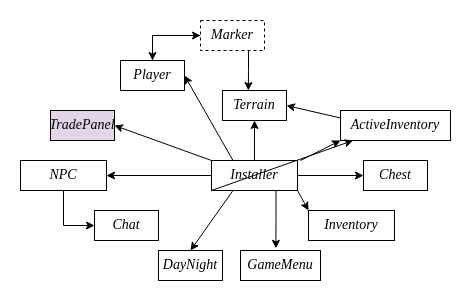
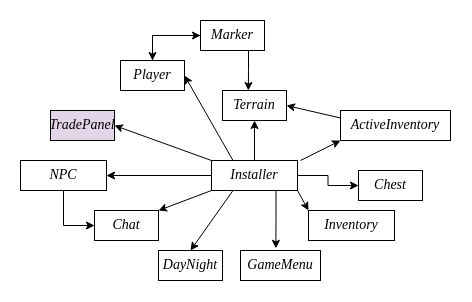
  <mxCell id="0" />
  <mxCell id="1" parent="0" />
  <mxCell id="2" style="edgeStyle=orthogonalEdgeStyle;rounded=0;orthogonalLoop=1;jettySize=auto;html=1;exitX=0;exitY=0.5;exitDx=0;exitDy=0;entryX=1;entryY=0.5;entryDx=0;entryDy=0;" edge="1" parent="1" source="5" target="7"><mxGeometry relative="1" as="geometry" /></mxCell>
  <mxCell id="3" style="edgeStyle=orthogonalEdgeStyle;rounded=0;orthogonalLoop=1;jettySize=auto;html=1;exitX=0.5;exitY=0;exitDx=0;exitDy=0;entryX=0.5;entryY=1;entryDx=0;entryDy=0;" edge="1" parent="1" source="5" target="11"><mxGeometry relative="1" as="geometry" /></mxCell>
  <mxCell id="4" style="edgeStyle=orthogonalEdgeStyle;rounded=0;orthogonalLoop=1;jettySize=auto;html=1;exitX=1;exitY=0.5;exitDx=0;exitDy=0;entryX=0;entryY=0.5;entryDx=0;entryDy=0;" edge="1" parent="1" source="5" target="10"><mxGeometry relative="1" as="geometry" /></mxCell>
  <mxCell id="5" value="Installer" style="rounded=0;whiteSpace=wrap;html=1;fontSize=14;fontFamily=Times New Roman;fontStyle=2" vertex="1" parent="1"><mxGeometry x="211" y="160" width="86" height="30" as="geometry" /></mxCell>
  <mxCell id="6" style="edgeStyle=orthogonalEdgeStyle;rounded=0;orthogonalLoop=1;jettySize=auto;html=1;exitX=0.5;exitY=1;exitDx=0;exitDy=0;entryX=0;entryY=0.5;entryDx=0;entryDy=0;" edge="1" parent="1" source="7" target="12"><mxGeometry relative="1" as="geometry" /></mxCell>
  <mxCell id="7" value="NPC" style="rounded=0;whiteSpace=wrap;html=1;fontSize=14;fontFamily=Times New Roman;fontStyle=2" vertex="1" parent="1"><mxGeometry x="20" y="160" width="86" height="30" as="geometry" /></mxCell>
  <mxCell id="8" value="Inventory" style="rounded=0;whiteSpace=wrap;html=1;fontSize=14;fontFamily=Times New Roman;fontStyle=2" vertex="1" parent="1"><mxGeometry x="308" y="210" width="86" height="30" as="geometry" /></mxCell>
  <mxCell id="9" value="ActiveInventory" style="rounded=0;whiteSpace=wrap;html=1;fontSize=14;fontFamily=Times New Roman;fontStyle=2" vertex="1" parent="1"><mxGeometry x="340" y="110" width="110" height="30" as="geometry" /></mxCell>
- <mxCell id="10" value="Chest" style="rounded=0;whiteSpace=wrap;html=1;fontSize=14;fontFamily=Times New Roman;fontStyle=2" vertex="1" parent="1"><mxGeometry x="363" y="160" width="64" height="30" as="geometry" /></mxCell>
+ <mxCell id="10" value="Chest" style="rounded=0;whiteSpace=wrap;html=1;fontSize=14;fontFamily=Times New Roman;fontStyle=2" vertex="1" parent="1"><mxGeometry x="358" y="170" width="64" height="30" as="geometry" /></mxCell>
  <mxCell id="11" value="Terrain" style="rounded=0;whiteSpace=wrap;html=1;fontSize=14;fontFamily=Times New Roman;fontStyle=2" vertex="1" parent="1"><mxGeometry x="222" y="90" width="64" height="30" as="geometry" /></mxCell>
  <mxCell id="12" value="Chat" style="rounded=0;whiteSpace=wrap;html=1;fontSize=14;fontFamily=Times New Roman;fontStyle=2" vertex="1" parent="1"><mxGeometry x="94" y="210" width="64" height="30" as="geometry" /></mxCell>
  <mxCell id="13" value="GameMenu" style="rounded=0;whiteSpace=wrap;html=1;fontSize=14;fontFamily=Times New Roman;fontStyle=2" vertex="1" parent="1"><mxGeometry x="240" y="250" width="80" height="30" as="geometry" /></mxCell>
  <mxCell id="14" value="DayNight" style="rounded=0;whiteSpace=wrap;html=1;fontSize=14;fontFamily=Times New Roman;fontStyle=2" vertex="1" parent="1"><mxGeometry x="158" y="250" width="64" height="30" as="geometry" /></mxCell>
  <mxCell id="15" value="" style="endArrow=classic;html=1;rounded=0;entryX=0;entryY=1;entryDx=0;entryDy=0;" edge="1" parent="1" target="9"><mxGeometry width="50" height="50" relative="1" as="geometry"><mxPoint x="300" y="160" as="sourcePoint" /><mxPoint x="360" y="120" as="targetPoint" /></mxGeometry></mxCell>
  <mxCell id="16" value="" style="endArrow=classic;html=1;rounded=0;entryX=0;entryY=0;entryDx=0;entryDy=0;exitX=1;exitY=1;exitDx=0;exitDy=0;" edge="1" parent="1" source="5" target="8"><mxGeometry width="50" height="50" relative="1" as="geometry"><mxPoint x="240" y="260" as="sourcePoint" /><mxPoint x="290" y="210" as="targetPoint" /></mxGeometry></mxCell>
  <mxCell id="17" value="" style="endArrow=classic;html=1;rounded=0;entryX=1;entryY=0.5;entryDx=0;entryDy=0;exitX=0;exitY=0.25;exitDx=0;exitDy=0;" edge="1" parent="1" source="9" target="11"><mxGeometry width="50" height="50" relative="1" as="geometry"><mxPoint x="240" y="260" as="sourcePoint" /><mxPoint x="290" y="210" as="targetPoint" /></mxGeometry></mxCell>
  <mxCell id="18" value="TradePanel" style="rounded=0;whiteSpace=wrap;html=1;fontSize=14;fontFamily=Times New Roman;fontStyle=2;fillColor=#e1d5e7;" vertex="1" parent="1"><mxGeometry x="50" y="110" width="64" height="30" as="geometry" /></mxCell>
  <mxCell id="19" value="" style="endArrow=classic;html=1;rounded=0;entryX=1;entryY=0.5;entryDx=0;entryDy=0;exitX=0;exitY=0;exitDx=0;exitDy=0;" edge="1" parent="1" source="5" target="18"><mxGeometry width="50" height="50" relative="1" as="geometry"><mxPoint x="240" y="260" as="sourcePoint" /><mxPoint x="290" y="210" as="targetPoint" /></mxGeometry></mxCell>
- <mxCell id="20" value="" style="endArrow=classic;html=1;rounded=0;exitX=0;exitY=1;exitDx=0;exitDy=0;" edge="1" parent="1" source="5" target="9"><mxGeometry width="50" height="50" relative="1" as="geometry"><mxPoint x="240" y="260" as="sourcePoint" /><mxPoint x="290" y="210" as="targetPoint" /></mxGeometry></mxCell>
+ <mxCell id="20" value="" style="endArrow=classic;html=1;rounded=0;entryX=1;entryY=0;entryDx=0;entryDy=0;exitX=0;exitY=1;exitDx=0;exitDy=0;" edge="1" parent="1" source="5" target="12"><mxGeometry width="50" height="50" relative="1" as="geometry"><mxPoint x="240" y="260" as="sourcePoint" /><mxPoint x="290" y="210" as="targetPoint" /></mxGeometry></mxCell>
  <mxCell id="21" style="edgeStyle=orthogonalEdgeStyle;rounded=0;orthogonalLoop=1;jettySize=auto;html=1;exitX=0.5;exitY=0;exitDx=0;exitDy=0;entryX=0;entryY=0.5;entryDx=0;entryDy=0;" edge="1" parent="1" source="22" target="24"><mxGeometry relative="1" as="geometry" /></mxCell>
  <mxCell id="22" value="Player" style="rounded=0;whiteSpace=wrap;html=1;fontSize=14;fontFamily=Times New Roman;fontStyle=2" vertex="1" parent="1"><mxGeometry x="120" y="60" width="64" height="30" as="geometry" /></mxCell>
  <mxCell id="23" style="edgeStyle=orthogonalEdgeStyle;rounded=0;orthogonalLoop=1;jettySize=auto;html=1;exitX=0;exitY=0.5;exitDx=0;exitDy=0;entryX=0.5;entryY=0;entryDx=0;entryDy=0;" edge="1" parent="1" source="24" target="22"><mxGeometry relative="1" as="geometry" /></mxCell>
- <mxCell id="24" value="Marker" style="rounded=0;whiteSpace=wrap;html=1;fontSize=14;fontFamily=Times New Roman;fontStyle=2;dashed=1;" vertex="1" parent="1"><mxGeometry x="200" y="20" width="64" height="30" as="geometry" /></mxCell>
+ <mxCell id="24" value="Marker" style="rounded=0;whiteSpace=wrap;html=1;fontSize=14;fontFamily=Times New Roman;fontStyle=2" vertex="1" parent="1"><mxGeometry x="200" y="20" width="64" height="30" as="geometry" /></mxCell>
  <mxCell id="25" value="" style="endArrow=classic;html=1;rounded=0;entryX=1;entryY=0.5;entryDx=0;entryDy=0;exitX=0.25;exitY=0;exitDx=0;exitDy=0;" edge="1" parent="1" source="5" target="22"><mxGeometry width="50" height="50" relative="1" as="geometry"><mxPoint x="240" y="260" as="sourcePoint" /><mxPoint x="290" y="210" as="targetPoint" /></mxGeometry></mxCell>
  <mxCell id="26" style="edgeStyle=orthogonalEdgeStyle;rounded=0;orthogonalLoop=1;jettySize=auto;html=1;exitX=0.75;exitY=1;exitDx=0;exitDy=0;entryX=0.404;entryY=0;entryDx=0;entryDy=0;entryPerimeter=0;" edge="1" parent="1" source="24" target="11"><mxGeometry relative="1" as="geometry" /></mxCell>
  <mxCell id="27" value="" style="endArrow=classic;html=1;rounded=0;entryX=0.5;entryY=0;entryDx=0;entryDy=0;exitX=0.25;exitY=1;exitDx=0;exitDy=0;" edge="1" parent="1" source="5" target="14"><mxGeometry width="50" height="50" relative="1" as="geometry"><mxPoint x="240" y="260" as="sourcePoint" /><mxPoint x="290" y="210" as="targetPoint" /></mxGeometry></mxCell>
  <mxCell id="28" style="edgeStyle=orthogonalEdgeStyle;rounded=0;orthogonalLoop=1;jettySize=auto;html=1;exitX=0.75;exitY=1;exitDx=0;exitDy=0;entryX=0.442;entryY=-0.072;entryDx=0;entryDy=0;entryPerimeter=0;" edge="1" parent="1" source="5" target="13"><mxGeometry relative="1" as="geometry" /></mxCell>
